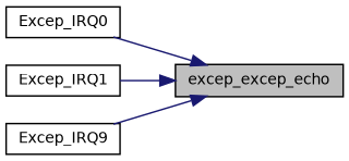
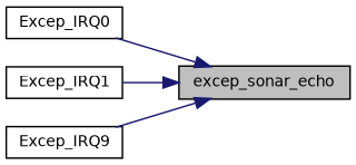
  digraph {
    rankdir=RL
    node [color=black fillcolor=white fontname=Helvetica fontsize=10 shape=record style=filled]
    edge [color=midnightblue dir=back fontname=Helvetica fontsize=10 labelfontname=Helvetica labelfontsize=10 style=solid]
-   n1 [fillcolor=grey75 fontcolor=black height=0.2 label=excep_excep_echo width=0.4]
+   n1 [fillcolor=grey75 fontcolor=black height=0.2 label=excep_sonar_echo width=0.4]
    n2 [height=0.2 label=Excep_IRQ0 width=0.4]
    n3 [height=0.2 label=Excep_IRQ1 width=0.4]
    n4 [height=0.2 label=Excep_IRQ9 width=0.4]
    n1 -> n2
    n1 -> n3
    n1 -> n4
  }
